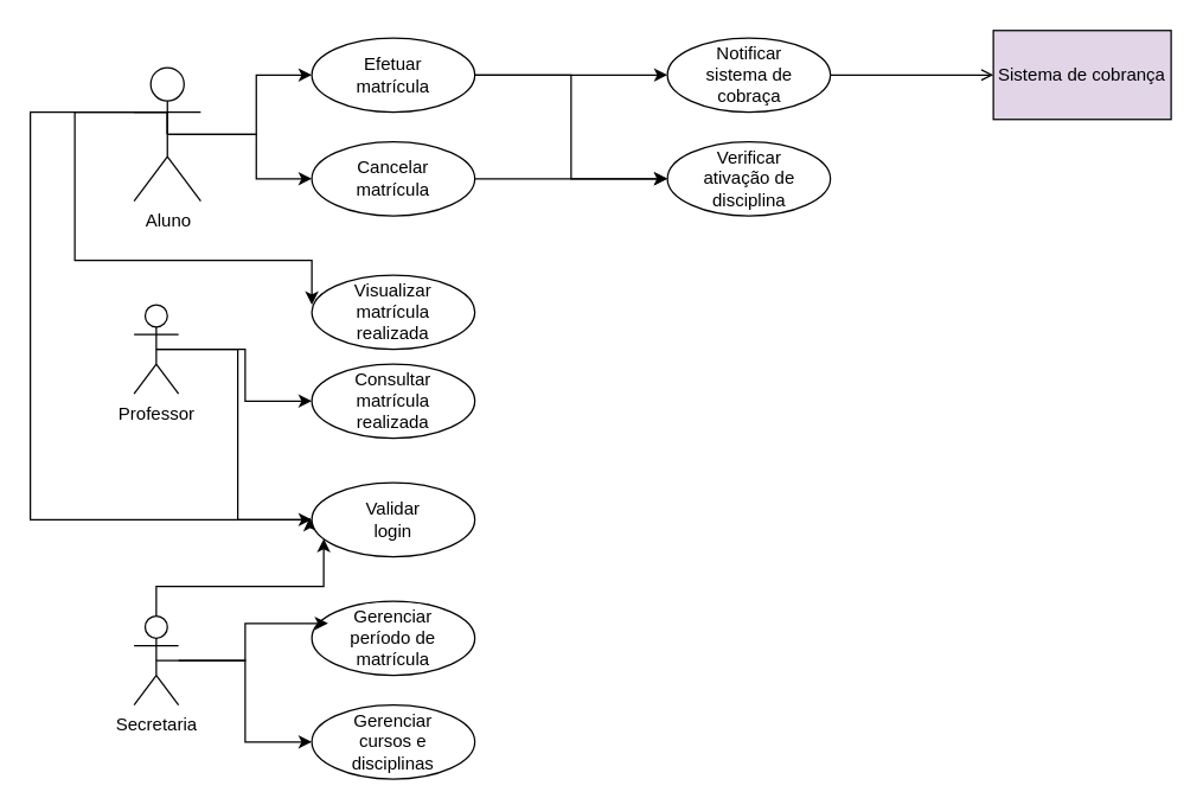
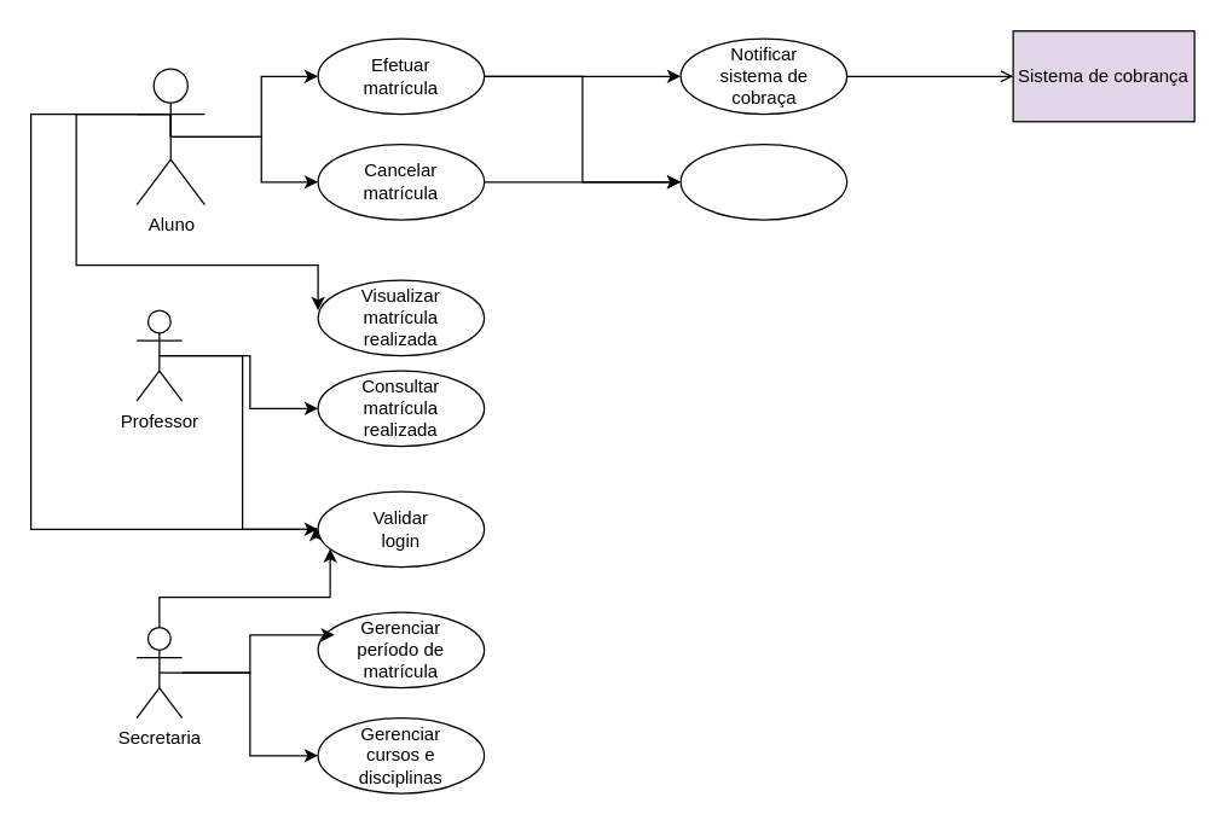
  <mxCell id="0" />
  <mxCell id="1" parent="0" />
  <mxCell id="2" style="edgeStyle=orthogonalEdgeStyle;rounded=0;orthogonalLoop=1;jettySize=auto;html=1;exitX=0.5;exitY=0.5;exitDx=0;exitDy=0;exitPerimeter=0;entryX=0;entryY=0.5;entryDx=0;entryDy=0;" edge="1" parent="1" source="6" target="14"><mxGeometry relative="1" as="geometry" /></mxCell>
  <mxCell id="3" style="edgeStyle=orthogonalEdgeStyle;rounded=0;orthogonalLoop=1;jettySize=auto;html=1;exitX=0.5;exitY=0.5;exitDx=0;exitDy=0;exitPerimeter=0;entryX=0;entryY=0.5;entryDx=0;entryDy=0;" edge="1" parent="1" source="6" target="17"><mxGeometry relative="1" as="geometry" /></mxCell>
  <mxCell id="4" style="edgeStyle=orthogonalEdgeStyle;rounded=0;orthogonalLoop=1;jettySize=auto;html=1;exitX=0.5;exitY=0.5;exitDx=0;exitDy=0;exitPerimeter=0;" edge="1" parent="1" source="6"><mxGeometry relative="1" as="geometry"><mxPoint x="210" y="205" as="targetPoint" /><Array as="points"><mxPoint x="50" y="75" /><mxPoint x="50" y="175" /><mxPoint x="210" y="175" /></Array></mxGeometry></mxCell>
  <mxCell id="5" style="edgeStyle=orthogonalEdgeStyle;rounded=0;orthogonalLoop=1;jettySize=auto;html=1;exitX=0.5;exitY=0.5;exitDx=0;exitDy=0;exitPerimeter=0;entryX=0;entryY=0.5;entryDx=0;entryDy=0;" edge="1" parent="1" source="6" target="23"><mxGeometry relative="1" as="geometry"><Array as="points"><mxPoint x="20" y="75" /><mxPoint x="20" y="350" /></Array></mxGeometry></mxCell>
  <mxCell id="6" value="Aluno" style="shape=umlActor;verticalLabelPosition=bottom;verticalAlign=top;html=1;outlineConnect=0;" vertex="1" parent="1"><mxGeometry x="90" y="45" width="45" height="90" as="geometry" /></mxCell>
  <mxCell id="7" style="edgeStyle=orthogonalEdgeStyle;rounded=0;orthogonalLoop=1;jettySize=auto;html=1;exitX=0.5;exitY=0.5;exitDx=0;exitDy=0;exitPerimeter=0;" edge="1" parent="1" source="8" target="27"><mxGeometry relative="1" as="geometry" /></mxCell>
  <mxCell id="8" value="Secretaria" style="shape=umlActor;verticalLabelPosition=bottom;verticalAlign=top;html=1;outlineConnect=0;" vertex="1" parent="1"><mxGeometry x="90" y="415" width="30" height="60" as="geometry" /></mxCell>
  <mxCell id="9" style="edgeStyle=orthogonalEdgeStyle;rounded=0;orthogonalLoop=1;jettySize=auto;html=1;exitX=0.5;exitY=0.5;exitDx=0;exitDy=0;exitPerimeter=0;entryX=0;entryY=0.5;entryDx=0;entryDy=0;" edge="1" parent="1" source="11" target="21"><mxGeometry relative="1" as="geometry" /></mxCell>
  <mxCell id="10" style="edgeStyle=orthogonalEdgeStyle;rounded=0;orthogonalLoop=1;jettySize=auto;html=1;exitX=0.5;exitY=0.5;exitDx=0;exitDy=0;exitPerimeter=0;entryX=-0.014;entryY=0.476;entryDx=0;entryDy=0;entryPerimeter=0;" edge="1" parent="1" source="11" target="23"><mxGeometry relative="1" as="geometry"><mxPoint x="190" y="355" as="targetPoint" /><Array as="points"><mxPoint x="160" y="235" /><mxPoint x="160" y="350" /><mxPoint x="209" y="350" /></Array></mxGeometry></mxCell>
  <mxCell id="11" value="Professor" style="shape=umlActor;verticalLabelPosition=bottom;verticalAlign=top;html=1;outlineConnect=0;" vertex="1" parent="1"><mxGeometry x="90" y="205" width="30" height="60" as="geometry" /></mxCell>
  <mxCell id="12" style="edgeStyle=orthogonalEdgeStyle;rounded=0;orthogonalLoop=1;jettySize=auto;html=1;exitX=1;exitY=0.5;exitDx=0;exitDy=0;entryX=0;entryY=0.5;entryDx=0;entryDy=0;" edge="1" parent="1" source="14" target="30"><mxGeometry relative="1" as="geometry" /></mxCell>
  <mxCell id="13" style="edgeStyle=orthogonalEdgeStyle;rounded=0;orthogonalLoop=1;jettySize=auto;html=1;exitX=1;exitY=0.5;exitDx=0;exitDy=0;entryX=0;entryY=0.5;entryDx=0;entryDy=0;" edge="1" parent="1" source="14" target="32"><mxGeometry relative="1" as="geometry" /></mxCell>
  <mxCell id="14" value="" style="ellipse;whiteSpace=wrap;html=1;" vertex="1" parent="1"><mxGeometry x="210" y="25" width="110" height="50" as="geometry" /></mxCell>
  <mxCell id="15" value="Efetuar matrícula" style="text;html=1;align=center;verticalAlign=middle;whiteSpace=wrap;rounded=0;" vertex="1" parent="1"><mxGeometry x="235" y="35" width="60" height="30" as="geometry" /></mxCell>
  <mxCell id="16" style="edgeStyle=orthogonalEdgeStyle;rounded=0;orthogonalLoop=1;jettySize=auto;html=1;exitX=1;exitY=0.5;exitDx=0;exitDy=0;" edge="1" parent="1" source="17" target="32"><mxGeometry relative="1" as="geometry" /></mxCell>
  <mxCell id="17" value="" style="ellipse;whiteSpace=wrap;html=1;" vertex="1" parent="1"><mxGeometry x="210" y="95" width="110" height="50" as="geometry" /></mxCell>
  <mxCell id="18" value="Cancelar matrícula" style="text;html=1;align=center;verticalAlign=middle;whiteSpace=wrap;rounded=0;" vertex="1" parent="1"><mxGeometry x="235" y="105" width="60" height="30" as="geometry" /></mxCell>
  <mxCell id="19" value="" style="ellipse;whiteSpace=wrap;html=1;" vertex="1" parent="1"><mxGeometry x="210" y="185" width="110" height="50" as="geometry" /></mxCell>
  <mxCell id="20" value="Visualizar matrícula realizada" style="text;html=1;align=center;verticalAlign=middle;whiteSpace=wrap;rounded=0;" vertex="1" parent="1"><mxGeometry x="235" y="195" width="60" height="30" as="geometry" /></mxCell>
  <mxCell id="21" value="" style="ellipse;whiteSpace=wrap;html=1;" vertex="1" parent="1"><mxGeometry x="210" y="245" width="110" height="50" as="geometry" /></mxCell>
  <mxCell id="22" value="Consultar matrícula realizada" style="text;html=1;align=center;verticalAlign=middle;whiteSpace=wrap;rounded=0;" vertex="1" parent="1"><mxGeometry x="235" y="255" width="60" height="30" as="geometry" /></mxCell>
  <mxCell id="23" value="" style="ellipse;whiteSpace=wrap;html=1;" vertex="1" parent="1"><mxGeometry x="210" y="325" width="110" height="50" as="geometry" /></mxCell>
  <mxCell id="24" value="Validar login" style="text;html=1;align=center;verticalAlign=middle;whiteSpace=wrap;rounded=0;" vertex="1" parent="1"><mxGeometry x="235" y="335" width="60" height="30" as="geometry" /></mxCell>
  <mxCell id="25" value="" style="ellipse;whiteSpace=wrap;html=1;" vertex="1" parent="1"><mxGeometry x="210" y="405" width="110" height="50" as="geometry" /></mxCell>
  <mxCell id="26" value="Gerenciar período de matrícula" style="text;html=1;align=center;verticalAlign=middle;whiteSpace=wrap;rounded=0;" vertex="1" parent="1"><mxGeometry x="235" y="415" width="60" height="30" as="geometry" /></mxCell>
  <mxCell id="27" value="" style="ellipse;whiteSpace=wrap;html=1;" vertex="1" parent="1"><mxGeometry x="210" y="475" width="110" height="50" as="geometry" /></mxCell>
  <mxCell id="28" value="Gerenciar cursos e disciplinas" style="text;html=1;align=center;verticalAlign=middle;whiteSpace=wrap;rounded=0;" vertex="1" parent="1"><mxGeometry x="235" y="485" width="60" height="30" as="geometry" /></mxCell>
  <mxCell id="29" style="edgeStyle=orthogonalEdgeStyle;rounded=0;orthogonalLoop=1;jettySize=auto;html=1;exitX=1;exitY=0.5;exitDx=0;exitDy=0;endArrow=open;endFill=0;" edge="1" parent="1" source="30"><mxGeometry relative="1" as="geometry"><mxPoint x="670" y="50" as="targetPoint" /></mxGeometry></mxCell>
  <mxCell id="30" value="" style="ellipse;whiteSpace=wrap;html=1;" vertex="1" parent="1"><mxGeometry x="450" y="25" width="110" height="50" as="geometry" /></mxCell>
  <mxCell id="31" value="Notificar sistema de cobraça" style="text;html=1;align=center;verticalAlign=middle;whiteSpace=wrap;rounded=0;" vertex="1" parent="1"><mxGeometry x="462.5" y="35" width="85" height="30" as="geometry" /></mxCell>
  <mxCell id="32" value="" style="ellipse;whiteSpace=wrap;html=1;" vertex="1" parent="1"><mxGeometry x="450" y="95" width="110" height="50" as="geometry" /></mxCell>
- <mxCell id="33" value="Verificar ativação de disciplina" style="text;html=1;align=center;verticalAlign=middle;whiteSpace=wrap;rounded=0;" vertex="1" parent="1"><mxGeometry x="462.5" y="105" width="85" height="30" as="geometry" /></mxCell>
  <mxCell id="34" value="Sistema de cobrança" style="whiteSpace=wrap;html=1;fillColor=#e1d5e7;" vertex="1" parent="1"><mxGeometry x="670" y="20" width="120" height="60" as="geometry" /></mxCell>
  <mxCell id="35" style="edgeStyle=orthogonalEdgeStyle;rounded=0;orthogonalLoop=1;jettySize=auto;html=1;entryX=0.1;entryY=0.3;entryDx=0;entryDy=0;entryPerimeter=0;" edge="1" parent="1" source="8" target="25"><mxGeometry relative="1" as="geometry" /></mxCell>
  <mxCell id="36" style="edgeStyle=orthogonalEdgeStyle;rounded=0;orthogonalLoop=1;jettySize=auto;html=1;exitX=0.5;exitY=0;exitDx=0;exitDy=0;exitPerimeter=0;entryX=0.073;entryY=0.76;entryDx=0;entryDy=0;entryPerimeter=0;" edge="1" parent="1" source="8" target="23"><mxGeometry relative="1" as="geometry" /></mxCell>
